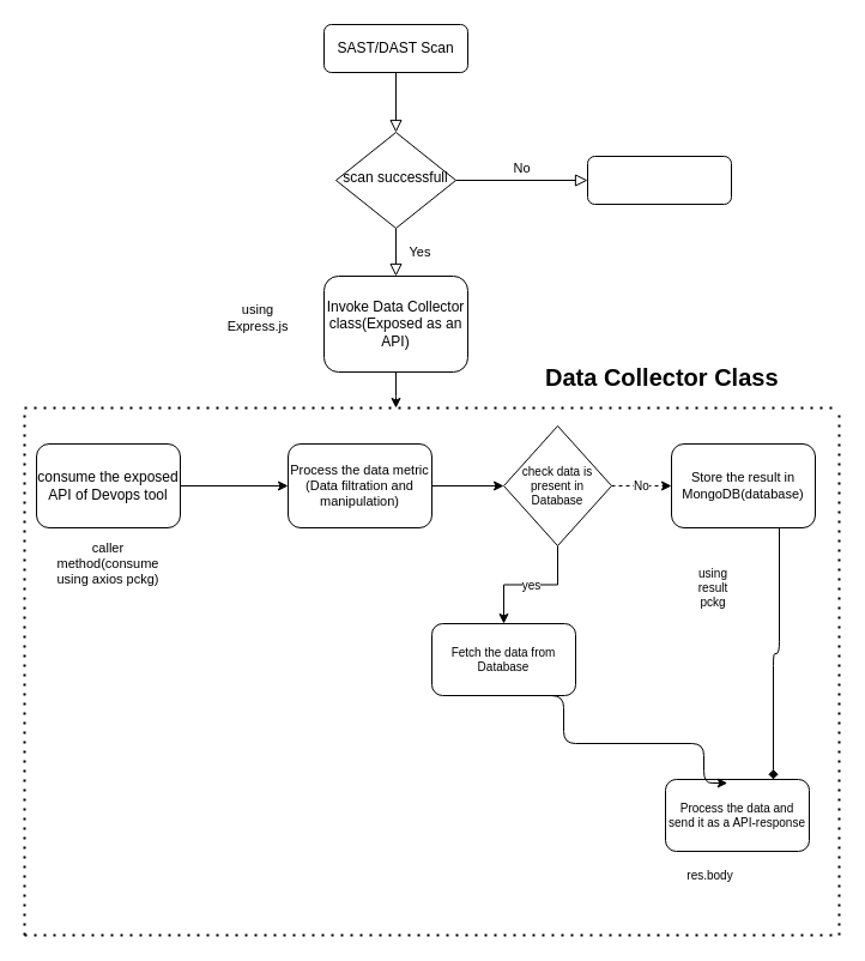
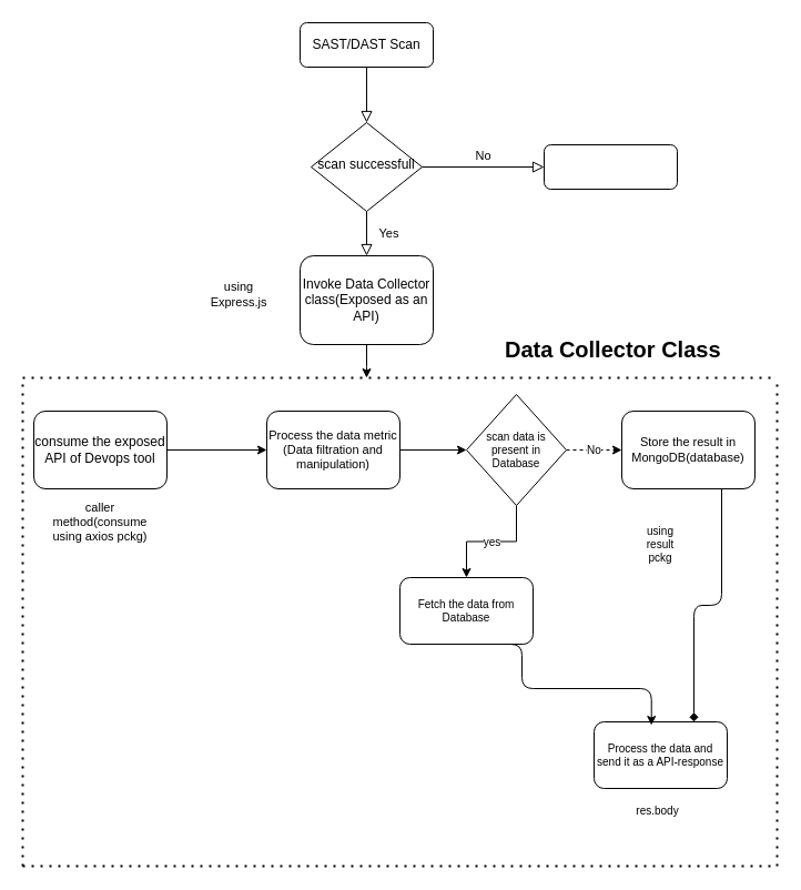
  <mxCell id="0" />
  <mxCell id="1" parent="0" />
  <mxCell id="2" value="" style="rounded=0;html=1;jettySize=auto;orthogonalLoop=1;fontSize=11;endArrow=block;endFill=0;endSize=8;strokeWidth=1;shadow=0;labelBackgroundColor=none;edgeStyle=orthogonalEdgeStyle;" parent="1" source="3" target="6" edge="1"><mxGeometry relative="1" as="geometry" /></mxCell>
  <mxCell id="3" value="SAST/DAST Scan" style="rounded=1;whiteSpace=wrap;html=1;fontSize=12;glass=0;strokeWidth=1;shadow=0;" parent="1" vertex="1"><mxGeometry x="270" y="20" width="120" height="40" as="geometry" /></mxCell>
  <mxCell id="4" value="Yes" style="rounded=0;html=1;jettySize=auto;orthogonalLoop=1;fontSize=11;endArrow=block;endFill=0;endSize=8;strokeWidth=1;shadow=0;labelBackgroundColor=none;edgeStyle=orthogonalEdgeStyle;entryX=0.5;entryY=0;entryDx=0;entryDy=0;" parent="1" source="6" target="9" edge="1"><mxGeometry y="20" relative="1" as="geometry"><mxPoint as="offset" /><mxPoint x="160" y="230" as="targetPoint" /></mxGeometry></mxCell>
  <mxCell id="5" value="No" style="edgeStyle=orthogonalEdgeStyle;rounded=0;html=1;jettySize=auto;orthogonalLoop=1;fontSize=11;endArrow=block;endFill=0;endSize=8;strokeWidth=1;shadow=0;labelBackgroundColor=none;" parent="1" source="6" target="7" edge="1"><mxGeometry y="10" relative="1" as="geometry"><mxPoint as="offset" /></mxGeometry></mxCell>
  <mxCell id="6" value="scan successfull" style="rhombus;whiteSpace=wrap;html=1;shadow=0;fontFamily=Helvetica;fontSize=12;align=center;strokeWidth=1;spacing=6;spacingTop=-4;" parent="1" vertex="1"><mxGeometry x="280" y="110" width="100" height="80" as="geometry" /></mxCell>
  <mxCell id="7" value="" style="rounded=1;whiteSpace=wrap;html=1;fontSize=12;glass=0;strokeWidth=1;shadow=0;" parent="1" vertex="1"><mxGeometry x="490" y="130" width="120" height="40" as="geometry" /></mxCell>
  <mxCell id="8" value="" style="edgeStyle=orthogonalEdgeStyle;rounded=0;orthogonalLoop=1;jettySize=auto;html=1;" edge="1" parent="1" source="9"><mxGeometry relative="1" as="geometry"><mxPoint x="330" y="340" as="targetPoint" /></mxGeometry></mxCell>
  <mxCell id="9" value="Invoke Data Collector class(Exposed as an API)" style="rounded=1;whiteSpace=wrap;html=1;" vertex="1" parent="1"><mxGeometry x="270" y="230" width="120" height="80" as="geometry" /></mxCell>
  <mxCell id="10" value="" style="edgeStyle=orthogonalEdgeStyle;rounded=0;orthogonalLoop=1;jettySize=auto;html=1;fontSize=11;" edge="1" parent="1" source="11" target="15"><mxGeometry relative="1" as="geometry" /></mxCell>
  <mxCell id="11" value="consume the exposed API of Devops tool" style="rounded=1;whiteSpace=wrap;html=1;" vertex="1" parent="1"><mxGeometry x="30" y="370" width="120" height="70" as="geometry" /></mxCell>
  <mxCell id="12" value="caller method(consume using axios pckg)" style="text;html=1;strokeColor=none;fillColor=none;align=center;verticalAlign=middle;whiteSpace=wrap;rounded=0;fontSize=11;" vertex="1" parent="1"><mxGeometry x="40" y="460" width="100" height="20" as="geometry" /></mxCell>
  <mxCell id="13" value="using Express.js" style="text;html=1;strokeColor=none;fillColor=none;align=center;verticalAlign=middle;whiteSpace=wrap;rounded=0;fontSize=11;" vertex="1" parent="1"><mxGeometry x="190" y="250" width="50" height="30" as="geometry" /></mxCell>
  <mxCell id="14" value="" style="edgeStyle=orthogonalEdgeStyle;rounded=0;orthogonalLoop=1;jettySize=auto;html=1;fontSize=10;" edge="1" parent="1" source="15" target="20"><mxGeometry relative="1" as="geometry" /></mxCell>
  <mxCell id="15" value="Process the data metric (Data filtration and manipulation)" style="rounded=1;whiteSpace=wrap;html=1;fontSize=11;" vertex="1" parent="1"><mxGeometry x="240" y="370" width="120" height="70" as="geometry" /></mxCell>
  <mxCell id="16" value="using result pckg" style="text;html=1;strokeColor=none;fillColor=none;align=center;verticalAlign=middle;whiteSpace=wrap;rounded=0;fontSize=10;" vertex="1" parent="1"><mxGeometry x="570" y="470" width="50" height="40" as="geometry" /></mxCell>
  <mxCell id="17" value="Store the result in MongoDB(database)" style="rounded=1;whiteSpace=wrap;html=1;fontSize=11;" vertex="1" parent="1"><mxGeometry x="560" y="370" width="120" height="70" as="geometry" /></mxCell>
  <mxCell id="18" value="No" style="edgeStyle=orthogonalEdgeStyle;rounded=0;orthogonalLoop=1;jettySize=auto;html=1;fontSize=10;dashed=1;" edge="1" parent="1" source="20" target="17"><mxGeometry relative="1" as="geometry" /></mxCell>
  <mxCell id="19" value="yes" style="edgeStyle=orthogonalEdgeStyle;rounded=0;orthogonalLoop=1;jettySize=auto;html=1;fontSize=10;" edge="1" parent="1" source="20" target="21"><mxGeometry relative="1" as="geometry" /></mxCell>
- <mxCell id="20" value="check data is present in Database" style="rhombus;whiteSpace=wrap;html=1;fontSize=10;" vertex="1" parent="1"><mxGeometry x="420" y="355" width="90" height="100" as="geometry" /></mxCell>
+ <mxCell id="20" value="scan data is present in Database" style="rhombus;whiteSpace=wrap;html=1;fontSize=10;" vertex="1" parent="1"><mxGeometry x="420" y="355" width="90" height="100" as="geometry" /></mxCell>
  <mxCell id="21" value="Fetch the data from Database" style="rounded=1;whiteSpace=wrap;html=1;fontSize=10;" vertex="1" parent="1"><mxGeometry x="360" y="520" width="120" height="60" as="geometry" /></mxCell>
- <mxCell id="22" value="Process the data and send it as a API-response" style="rounded=1;whiteSpace=wrap;html=1;fontSize=10;" vertex="1" parent="1"><mxGeometry x="555" y="650" width="120" height="60" as="geometry" /></mxCell>
+ <mxCell id="22" value="Process the data and send it as a API-response" style="rounded=1;whiteSpace=wrap;html=1;fontSize=10;" vertex="1" parent="1"><mxGeometry x="535" y="650" width="120" height="60" as="geometry" /></mxCell>
  <mxCell id="23" value="res.body" style="text;html=1;strokeColor=none;fillColor=none;align=center;verticalAlign=middle;whiteSpace=wrap;rounded=0;fontSize=10;" vertex="1" parent="1"><mxGeometry x="570" y="720" width="45" height="20" as="geometry" /></mxCell>
  <mxCell id="24" value="" style="edgeStyle=segmentEdgeStyle;endArrow=classic;html=1;fontSize=10;entryX=0.431;entryY=0.05;entryDx=0;entryDy=0;entryPerimeter=0;exitX=0.5;exitY=1;exitDx=0;exitDy=0;" edge="1" parent="1" source="21" target="22"><mxGeometry width="50" height="50" relative="1" as="geometry"><mxPoint x="440" y="620" as="sourcePoint" /><mxPoint x="370" y="580" as="targetPoint" /><Array as="points"><mxPoint x="470" y="580" /><mxPoint x="470" y="620" /><mxPoint x="587" y="620" /></Array></mxGeometry></mxCell>
  <mxCell id="25" value="" style="edgeStyle=elbowEdgeStyle;elbow=vertical;endArrow=diamond;html=1;fontSize=10;exitX=0.75;exitY=1;exitDx=0;exitDy=0;entryX=0.75;entryY=0;entryDx=0;entryDy=0;" edge="1" parent="1" source="17" target="22"><mxGeometry width="50" height="50" relative="1" as="geometry"><mxPoint x="320" y="590" as="sourcePoint" /><mxPoint x="620" y="640" as="targetPoint" /></mxGeometry></mxCell>
  <mxCell id="26" value="" style="endArrow=none;dashed=1;html=1;dashPattern=1 3;strokeWidth=2;fontSize=10;" edge="1" parent="1"><mxGeometry width="50" height="50" relative="1" as="geometry"><mxPoint x="20" y="340" as="sourcePoint" /><mxPoint x="700" y="340" as="targetPoint" /></mxGeometry></mxCell>
  <mxCell id="27" value="" style="endArrow=none;dashed=1;html=1;dashPattern=1 3;strokeWidth=2;fontSize=10;" edge="1" parent="1"><mxGeometry width="50" height="50" relative="1" as="geometry"><mxPoint x="20" y="780" as="sourcePoint" /><mxPoint x="20" y="340" as="targetPoint" /></mxGeometry></mxCell>
  <mxCell id="28" value="" style="endArrow=none;dashed=1;html=1;dashPattern=1 3;strokeWidth=2;fontSize=10;" edge="1" parent="1"><mxGeometry width="50" height="50" relative="1" as="geometry"><mxPoint x="20" y="780" as="sourcePoint" /><mxPoint x="700" y="780" as="targetPoint" /></mxGeometry></mxCell>
  <mxCell id="29" value="" style="endArrow=none;dashed=1;html=1;dashPattern=1 3;strokeWidth=2;fontSize=10;" edge="1" parent="1"><mxGeometry width="50" height="50" relative="1" as="geometry"><mxPoint x="700" y="780" as="sourcePoint" /><mxPoint x="700" y="340" as="targetPoint" /></mxGeometry></mxCell>
  <mxCell id="30" value="&lt;h1&gt;Data Collector Class&lt;/h1&gt;" style="text;html=1;strokeColor=none;fillColor=none;spacing=5;spacingTop=-20;whiteSpace=wrap;overflow=hidden;rounded=0;fontSize=10;" vertex="1" parent="1"><mxGeometry x="450" y="300" width="210" height="30" as="geometry" /></mxCell>
